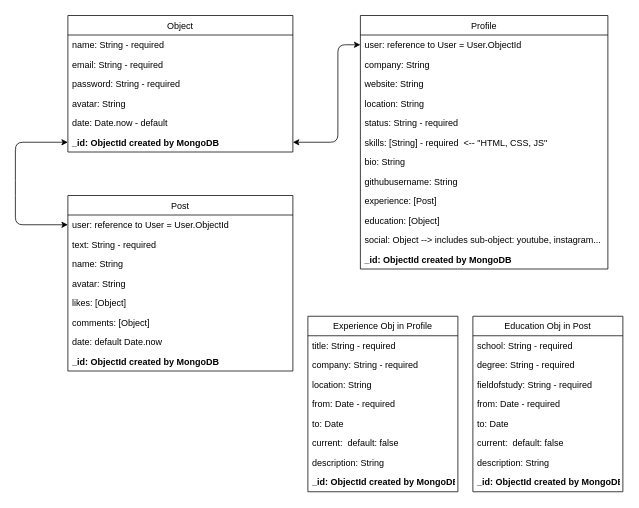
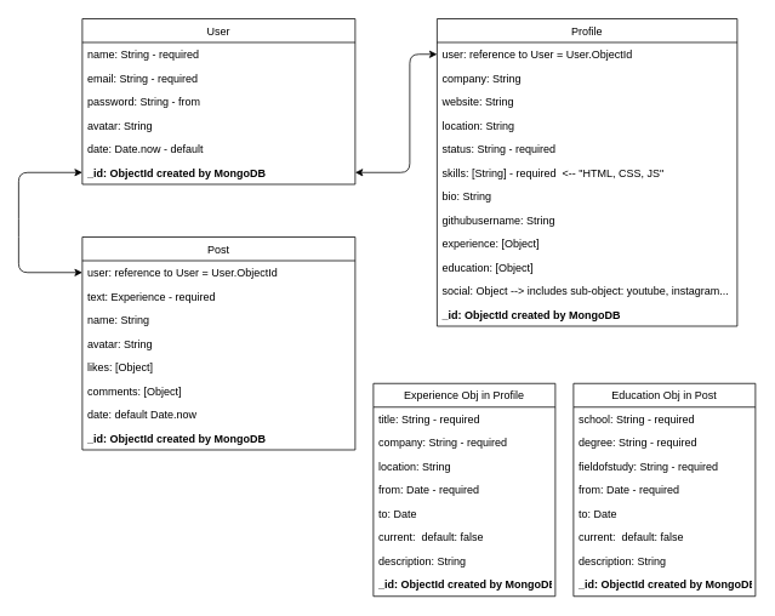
  <mxCell id="0" />
  <mxCell id="1" parent="0" />
- <mxCell id="2" value="Object" style="swimlane;fontStyle=0;childLayout=stackLayout;horizontal=1;startSize=26;horizontalStack=0;resizeParent=1;resizeParentMax=0;resizeLast=0;collapsible=1;marginBottom=0;" vertex="1" parent="1"><mxGeometry x="90" y="20" width="300" height="182" as="geometry"><mxRectangle x="150" y="100" width="60" height="26" as="alternateBounds" /></mxGeometry></mxCell>
+ <mxCell id="2" value="User" style="swimlane;fontStyle=0;childLayout=stackLayout;horizontal=1;startSize=26;horizontalStack=0;resizeParent=1;resizeParentMax=0;resizeLast=0;collapsible=1;marginBottom=0;" vertex="1" parent="1"><mxGeometry x="90" y="20" width="300" height="182" as="geometry"><mxRectangle x="150" y="100" width="60" height="26" as="alternateBounds" /></mxGeometry></mxCell>
  <mxCell id="3" value="name: String - required" style="text;strokeColor=none;fillColor=none;align=left;verticalAlign=top;spacingLeft=4;spacingRight=4;overflow=hidden;rotatable=0;points=[[0,0.5],[1,0.5]];portConstraint=eastwest;" vertex="1" parent="2"><mxGeometry y="26" width="300" height="26" as="geometry" /></mxCell>
  <mxCell id="4" value="email: String - required" style="text;strokeColor=none;fillColor=none;align=left;verticalAlign=top;spacingLeft=4;spacingRight=4;overflow=hidden;rotatable=0;points=[[0,0.5],[1,0.5]];portConstraint=eastwest;" vertex="1" parent="2"><mxGeometry y="52" width="300" height="26" as="geometry" /></mxCell>
- <mxCell id="5" value="password: String - required" style="text;strokeColor=none;fillColor=none;align=left;verticalAlign=top;spacingLeft=4;spacingRight=4;overflow=hidden;rotatable=0;points=[[0,0.5],[1,0.5]];portConstraint=eastwest;" vertex="1" parent="2"><mxGeometry y="78" width="300" height="26" as="geometry" /></mxCell>
+ <mxCell id="5" value="password: String - from" style="text;strokeColor=none;fillColor=none;align=left;verticalAlign=top;spacingLeft=4;spacingRight=4;overflow=hidden;rotatable=0;points=[[0,0.5],[1,0.5]];portConstraint=eastwest;" vertex="1" parent="2"><mxGeometry y="78" width="300" height="26" as="geometry" /></mxCell>
  <mxCell id="6" value="avatar: String" style="text;strokeColor=none;fillColor=none;align=left;verticalAlign=top;spacingLeft=4;spacingRight=4;overflow=hidden;rotatable=0;points=[[0,0.5],[1,0.5]];portConstraint=eastwest;" vertex="1" parent="2"><mxGeometry y="104" width="300" height="26" as="geometry" /></mxCell>
  <mxCell id="7" value="date: Date.now - default" style="text;strokeColor=none;fillColor=none;align=left;verticalAlign=top;spacingLeft=4;spacingRight=4;overflow=hidden;rotatable=0;points=[[0,0.5],[1,0.5]];portConstraint=eastwest;" vertex="1" parent="2"><mxGeometry y="130" width="300" height="26" as="geometry" /></mxCell>
  <mxCell id="8" value="_id: ObjectId created by MongoDB" style="text;strokeColor=none;fillColor=none;align=left;verticalAlign=top;spacingLeft=4;spacingRight=4;overflow=hidden;rotatable=0;points=[[0,0.5],[1,0.5]];portConstraint=eastwest;fontStyle=1" vertex="1" parent="2"><mxGeometry y="156" width="300" height="26" as="geometry" /></mxCell>
  <mxCell id="9" value="Profile" style="swimlane;fontStyle=0;childLayout=stackLayout;horizontal=1;startSize=26;horizontalStack=0;resizeParent=1;resizeParentMax=0;resizeLast=0;collapsible=1;marginBottom=0;" vertex="1" parent="1"><mxGeometry x="480" y="20" width="330" height="338" as="geometry"><mxRectangle x="150" y="100" width="60" height="26" as="alternateBounds" /></mxGeometry></mxCell>
  <mxCell id="10" value="user: reference to User = User.ObjectId" style="text;strokeColor=none;fillColor=none;align=left;verticalAlign=top;spacingLeft=4;spacingRight=4;overflow=hidden;rotatable=0;points=[[0,0.5],[1,0.5]];portConstraint=eastwest;" vertex="1" parent="9"><mxGeometry y="26" width="330" height="26" as="geometry" /></mxCell>
  <mxCell id="11" value="company: String" style="text;strokeColor=none;fillColor=none;align=left;verticalAlign=top;spacingLeft=4;spacingRight=4;overflow=hidden;rotatable=0;points=[[0,0.5],[1,0.5]];portConstraint=eastwest;" vertex="1" parent="9"><mxGeometry y="52" width="330" height="26" as="geometry" /></mxCell>
  <mxCell id="12" value="website: String" style="text;strokeColor=none;fillColor=none;align=left;verticalAlign=top;spacingLeft=4;spacingRight=4;overflow=hidden;rotatable=0;points=[[0,0.5],[1,0.5]];portConstraint=eastwest;" vertex="1" parent="9"><mxGeometry y="78" width="330" height="26" as="geometry" /></mxCell>
  <mxCell id="13" value="location: String" style="text;strokeColor=none;fillColor=none;align=left;verticalAlign=top;spacingLeft=4;spacingRight=4;overflow=hidden;rotatable=0;points=[[0,0.5],[1,0.5]];portConstraint=eastwest;" vertex="1" parent="9"><mxGeometry y="104" width="330" height="26" as="geometry" /></mxCell>
  <mxCell id="14" value="status: String - required" style="text;strokeColor=none;fillColor=none;align=left;verticalAlign=top;spacingLeft=4;spacingRight=4;overflow=hidden;rotatable=0;points=[[0,0.5],[1,0.5]];portConstraint=eastwest;" vertex="1" parent="9"><mxGeometry y="130" width="330" height="26" as="geometry" /></mxCell>
  <mxCell id="15" value="skills: [String] - required  &lt;-- &quot;HTML, CSS, JS&quot;" style="text;strokeColor=none;fillColor=none;align=left;verticalAlign=top;spacingLeft=4;spacingRight=4;overflow=hidden;rotatable=0;points=[[0,0.5],[1,0.5]];portConstraint=eastwest;" vertex="1" parent="9"><mxGeometry y="156" width="330" height="26" as="geometry" /></mxCell>
  <mxCell id="16" value="bio: String" style="text;strokeColor=none;fillColor=none;align=left;verticalAlign=top;spacingLeft=4;spacingRight=4;overflow=hidden;rotatable=0;points=[[0,0.5],[1,0.5]];portConstraint=eastwest;" vertex="1" parent="9"><mxGeometry y="182" width="330" height="26" as="geometry" /></mxCell>
  <mxCell id="17" value="githubusername: String" style="text;strokeColor=none;fillColor=none;align=left;verticalAlign=top;spacingLeft=4;spacingRight=4;overflow=hidden;rotatable=0;points=[[0,0.5],[1,0.5]];portConstraint=eastwest;" vertex="1" parent="9"><mxGeometry y="208" width="330" height="26" as="geometry" /></mxCell>
- <mxCell id="18" value="experience: [Post]   " style="text;strokeColor=none;fillColor=none;align=left;verticalAlign=top;spacingLeft=4;spacingRight=4;overflow=hidden;rotatable=0;points=[[0,0.5],[1,0.5]];portConstraint=eastwest;" vertex="1" parent="9"><mxGeometry y="234" width="330" height="26" as="geometry" /></mxCell>
+ <mxCell id="18" value="experience: [Object]   " style="text;strokeColor=none;fillColor=none;align=left;verticalAlign=top;spacingLeft=4;spacingRight=4;overflow=hidden;rotatable=0;points=[[0,0.5],[1,0.5]];portConstraint=eastwest;" vertex="1" parent="9"><mxGeometry y="234" width="330" height="26" as="geometry" /></mxCell>
  <mxCell id="19" value="education: [Object]" style="text;strokeColor=none;fillColor=none;align=left;verticalAlign=top;spacingLeft=4;spacingRight=4;overflow=hidden;rotatable=0;points=[[0,0.5],[1,0.5]];portConstraint=eastwest;" vertex="1" parent="9"><mxGeometry y="260" width="330" height="26" as="geometry" /></mxCell>
  <mxCell id="20" value="social: Object --&gt; includes sub-object: youtube, instagram..." style="text;strokeColor=none;fillColor=none;align=left;verticalAlign=top;spacingLeft=4;spacingRight=4;overflow=hidden;rotatable=0;points=[[0,0.5],[1,0.5]];portConstraint=eastwest;" vertex="1" parent="9"><mxGeometry y="286" width="330" height="26" as="geometry" /></mxCell>
  <mxCell id="21" value="_id: ObjectId created by MongoDB" style="text;strokeColor=none;fillColor=none;align=left;verticalAlign=top;spacingLeft=4;spacingRight=4;overflow=hidden;rotatable=0;points=[[0,0.5],[1,0.5]];portConstraint=eastwest;fontStyle=1" vertex="1" parent="9"><mxGeometry y="312" width="330" height="26" as="geometry" /></mxCell>
  <mxCell id="22" value="" style="endArrow=classic;startArrow=classic;html=1;exitX=1;exitY=0.5;exitDx=0;exitDy=0;entryX=0;entryY=0.5;entryDx=0;entryDy=0;" edge="1" parent="1" source="8" target="10"><mxGeometry width="50" height="50" relative="1" as="geometry"><mxPoint x="400" y="210" as="sourcePoint" /><mxPoint x="450" y="160" as="targetPoint" /><Array as="points"><mxPoint x="450" y="189" /><mxPoint x="450" y="59" /></Array></mxGeometry></mxCell>
  <mxCell id="23" value="Post" style="swimlane;fontStyle=0;childLayout=stackLayout;horizontal=1;startSize=26;horizontalStack=0;resizeParent=1;resizeParentMax=0;resizeLast=0;collapsible=1;marginBottom=0;" vertex="1" parent="1"><mxGeometry x="90" y="260" width="300" height="234" as="geometry"><mxRectangle x="150" y="100" width="60" height="26" as="alternateBounds" /></mxGeometry></mxCell>
  <mxCell id="24" value="user: reference to User = User.ObjectId" style="text;strokeColor=none;fillColor=none;align=left;verticalAlign=top;spacingLeft=4;spacingRight=4;overflow=hidden;rotatable=0;points=[[0,0.5],[1,0.5]];portConstraint=eastwest;" vertex="1" parent="23"><mxGeometry y="26" width="300" height="26" as="geometry" /></mxCell>
- <mxCell id="25" value="text: String - required" style="text;strokeColor=none;fillColor=none;align=left;verticalAlign=top;spacingLeft=4;spacingRight=4;overflow=hidden;rotatable=0;points=[[0,0.5],[1,0.5]];portConstraint=eastwest;" vertex="1" parent="23"><mxGeometry y="52" width="300" height="26" as="geometry" /></mxCell>
+ <mxCell id="25" value="text: Experience - required" style="text;strokeColor=none;fillColor=none;align=left;verticalAlign=top;spacingLeft=4;spacingRight=4;overflow=hidden;rotatable=0;points=[[0,0.5],[1,0.5]];portConstraint=eastwest;" vertex="1" parent="23"><mxGeometry y="52" width="300" height="26" as="geometry" /></mxCell>
  <mxCell id="26" value="name: String" style="text;strokeColor=none;fillColor=none;align=left;verticalAlign=top;spacingLeft=4;spacingRight=4;overflow=hidden;rotatable=0;points=[[0,0.5],[1,0.5]];portConstraint=eastwest;" vertex="1" parent="23"><mxGeometry y="78" width="300" height="26" as="geometry" /></mxCell>
  <mxCell id="27" value="avatar: String" style="text;strokeColor=none;fillColor=none;align=left;verticalAlign=top;spacingLeft=4;spacingRight=4;overflow=hidden;rotatable=0;points=[[0,0.5],[1,0.5]];portConstraint=eastwest;" vertex="1" parent="23"><mxGeometry y="104" width="300" height="26" as="geometry" /></mxCell>
  <mxCell id="28" value="likes: [Object]" style="text;strokeColor=none;fillColor=none;align=left;verticalAlign=top;spacingLeft=4;spacingRight=4;overflow=hidden;rotatable=0;points=[[0,0.5],[1,0.5]];portConstraint=eastwest;" vertex="1" parent="23"><mxGeometry y="130" width="300" height="26" as="geometry" /></mxCell>
  <mxCell id="29" value="comments: [Object]" style="text;strokeColor=none;fillColor=none;align=left;verticalAlign=top;spacingLeft=4;spacingRight=4;overflow=hidden;rotatable=0;points=[[0,0.5],[1,0.5]];portConstraint=eastwest;fontStyle=0" vertex="1" parent="23"><mxGeometry y="156" width="300" height="26" as="geometry" /></mxCell>
  <mxCell id="30" value="date: default Date.now" style="text;strokeColor=none;fillColor=none;align=left;verticalAlign=top;spacingLeft=4;spacingRight=4;overflow=hidden;rotatable=0;points=[[0,0.5],[1,0.5]];portConstraint=eastwest;fontStyle=0" vertex="1" parent="23"><mxGeometry y="182" width="300" height="26" as="geometry" /></mxCell>
  <mxCell id="31" value="_id: ObjectId created by MongoDB" style="text;strokeColor=none;fillColor=none;align=left;verticalAlign=top;spacingLeft=4;spacingRight=4;overflow=hidden;rotatable=0;points=[[0,0.5],[1,0.5]];portConstraint=eastwest;fontStyle=1" vertex="1" parent="23"><mxGeometry y="208" width="300" height="26" as="geometry" /></mxCell>
  <mxCell id="32" value="" style="endArrow=classic;startArrow=classic;html=1;entryX=0;entryY=0.5;entryDx=0;entryDy=0;exitX=0;exitY=0.5;exitDx=0;exitDy=0;" edge="1" parent="1" source="24" target="8"><mxGeometry width="50" height="50" relative="1" as="geometry"><mxPoint x="20" y="220" as="sourcePoint" /><mxPoint x="70" y="170" as="targetPoint" /><Array as="points"><mxPoint x="20" y="299" /><mxPoint x="20" y="250" /><mxPoint x="20" y="189" /></Array></mxGeometry></mxCell>
  <mxCell id="33" value="Experience Obj in Profile" style="swimlane;fontStyle=0;childLayout=stackLayout;horizontal=1;startSize=26;horizontalStack=0;resizeParent=1;resizeParentMax=0;resizeLast=0;collapsible=1;marginBottom=0;" vertex="1" parent="1"><mxGeometry x="410" y="421" width="200" height="234" as="geometry" /></mxCell>
  <mxCell id="34" value="title: String - required" style="text;strokeColor=none;fillColor=none;align=left;verticalAlign=top;spacingLeft=4;spacingRight=4;overflow=hidden;rotatable=0;points=[[0,0.5],[1,0.5]];portConstraint=eastwest;" vertex="1" parent="33"><mxGeometry y="26" width="200" height="26" as="geometry" /></mxCell>
  <mxCell id="35" value="company: String - required" style="text;strokeColor=none;fillColor=none;align=left;verticalAlign=top;spacingLeft=4;spacingRight=4;overflow=hidden;rotatable=0;points=[[0,0.5],[1,0.5]];portConstraint=eastwest;" vertex="1" parent="33"><mxGeometry y="52" width="200" height="26" as="geometry" /></mxCell>
  <mxCell id="36" value="location: String" style="text;strokeColor=none;fillColor=none;align=left;verticalAlign=top;spacingLeft=4;spacingRight=4;overflow=hidden;rotatable=0;points=[[0,0.5],[1,0.5]];portConstraint=eastwest;" vertex="1" parent="33"><mxGeometry y="78" width="200" height="26" as="geometry" /></mxCell>
  <mxCell id="37" value="from: Date - required" style="text;strokeColor=none;fillColor=none;align=left;verticalAlign=top;spacingLeft=4;spacingRight=4;overflow=hidden;rotatable=0;points=[[0,0.5],[1,0.5]];portConstraint=eastwest;" vertex="1" parent="33"><mxGeometry y="104" width="200" height="26" as="geometry" /></mxCell>
  <mxCell id="38" value="to: Date" style="text;strokeColor=none;fillColor=none;align=left;verticalAlign=top;spacingLeft=4;spacingRight=4;overflow=hidden;rotatable=0;points=[[0,0.5],[1,0.5]];portConstraint=eastwest;" vertex="1" parent="33"><mxGeometry y="130" width="200" height="26" as="geometry" /></mxCell>
  <mxCell id="39" value="current:  default: false" style="text;strokeColor=none;fillColor=none;align=left;verticalAlign=top;spacingLeft=4;spacingRight=4;overflow=hidden;rotatable=0;points=[[0,0.5],[1,0.5]];portConstraint=eastwest;" vertex="1" parent="33"><mxGeometry y="156" width="200" height="26" as="geometry" /></mxCell>
  <mxCell id="40" value="description: String" style="text;strokeColor=none;fillColor=none;align=left;verticalAlign=top;spacingLeft=4;spacingRight=4;overflow=hidden;rotatable=0;points=[[0,0.5],[1,0.5]];portConstraint=eastwest;" vertex="1" parent="33"><mxGeometry y="182" width="200" height="26" as="geometry" /></mxCell>
  <mxCell id="41" value="_id: ObjectId created by MongoDB" style="text;strokeColor=none;fillColor=none;align=left;verticalAlign=top;spacingLeft=4;spacingRight=4;overflow=hidden;rotatable=0;points=[[0,0.5],[1,0.5]];portConstraint=eastwest;fontStyle=1" vertex="1" parent="33"><mxGeometry y="208" width="200" height="26" as="geometry" /></mxCell>
  <mxCell id="42" value="Education Obj in Post" style="swimlane;fontStyle=0;childLayout=stackLayout;horizontal=1;startSize=26;horizontalStack=0;resizeParent=1;resizeParentMax=0;resizeLast=0;collapsible=1;marginBottom=0;" vertex="1" parent="1"><mxGeometry x="630" y="421" width="200" height="234" as="geometry" /></mxCell>
  <mxCell id="43" value="school: String - required" style="text;strokeColor=none;fillColor=none;align=left;verticalAlign=top;spacingLeft=4;spacingRight=4;overflow=hidden;rotatable=0;points=[[0,0.5],[1,0.5]];portConstraint=eastwest;" vertex="1" parent="42"><mxGeometry y="26" width="200" height="26" as="geometry" /></mxCell>
  <mxCell id="44" value="degree: String - required" style="text;strokeColor=none;fillColor=none;align=left;verticalAlign=top;spacingLeft=4;spacingRight=4;overflow=hidden;rotatable=0;points=[[0,0.5],[1,0.5]];portConstraint=eastwest;" vertex="1" parent="42"><mxGeometry y="52" width="200" height="26" as="geometry" /></mxCell>
  <mxCell id="45" value="fieldofstudy: String - required" style="text;strokeColor=none;fillColor=none;align=left;verticalAlign=top;spacingLeft=4;spacingRight=4;overflow=hidden;rotatable=0;points=[[0,0.5],[1,0.5]];portConstraint=eastwest;" vertex="1" parent="42"><mxGeometry y="78" width="200" height="26" as="geometry" /></mxCell>
  <mxCell id="46" value="from: Date - required" style="text;strokeColor=none;fillColor=none;align=left;verticalAlign=top;spacingLeft=4;spacingRight=4;overflow=hidden;rotatable=0;points=[[0,0.5],[1,0.5]];portConstraint=eastwest;" vertex="1" parent="42"><mxGeometry y="104" width="200" height="26" as="geometry" /></mxCell>
  <mxCell id="47" value="to: Date" style="text;strokeColor=none;fillColor=none;align=left;verticalAlign=top;spacingLeft=4;spacingRight=4;overflow=hidden;rotatable=0;points=[[0,0.5],[1,0.5]];portConstraint=eastwest;" vertex="1" parent="42"><mxGeometry y="130" width="200" height="26" as="geometry" /></mxCell>
  <mxCell id="48" value="current:  default: false" style="text;strokeColor=none;fillColor=none;align=left;verticalAlign=top;spacingLeft=4;spacingRight=4;overflow=hidden;rotatable=0;points=[[0,0.5],[1,0.5]];portConstraint=eastwest;" vertex="1" parent="42"><mxGeometry y="156" width="200" height="26" as="geometry" /></mxCell>
  <mxCell id="49" value="description: String" style="text;strokeColor=none;fillColor=none;align=left;verticalAlign=top;spacingLeft=4;spacingRight=4;overflow=hidden;rotatable=0;points=[[0,0.5],[1,0.5]];portConstraint=eastwest;" vertex="1" parent="42"><mxGeometry y="182" width="200" height="26" as="geometry" /></mxCell>
  <mxCell id="50" value="_id: ObjectId created by MongoDB" style="text;strokeColor=none;fillColor=none;align=left;verticalAlign=top;spacingLeft=4;spacingRight=4;overflow=hidden;rotatable=0;points=[[0,0.5],[1,0.5]];portConstraint=eastwest;fontStyle=1" vertex="1" parent="42"><mxGeometry y="208" width="200" height="26" as="geometry" /></mxCell>
